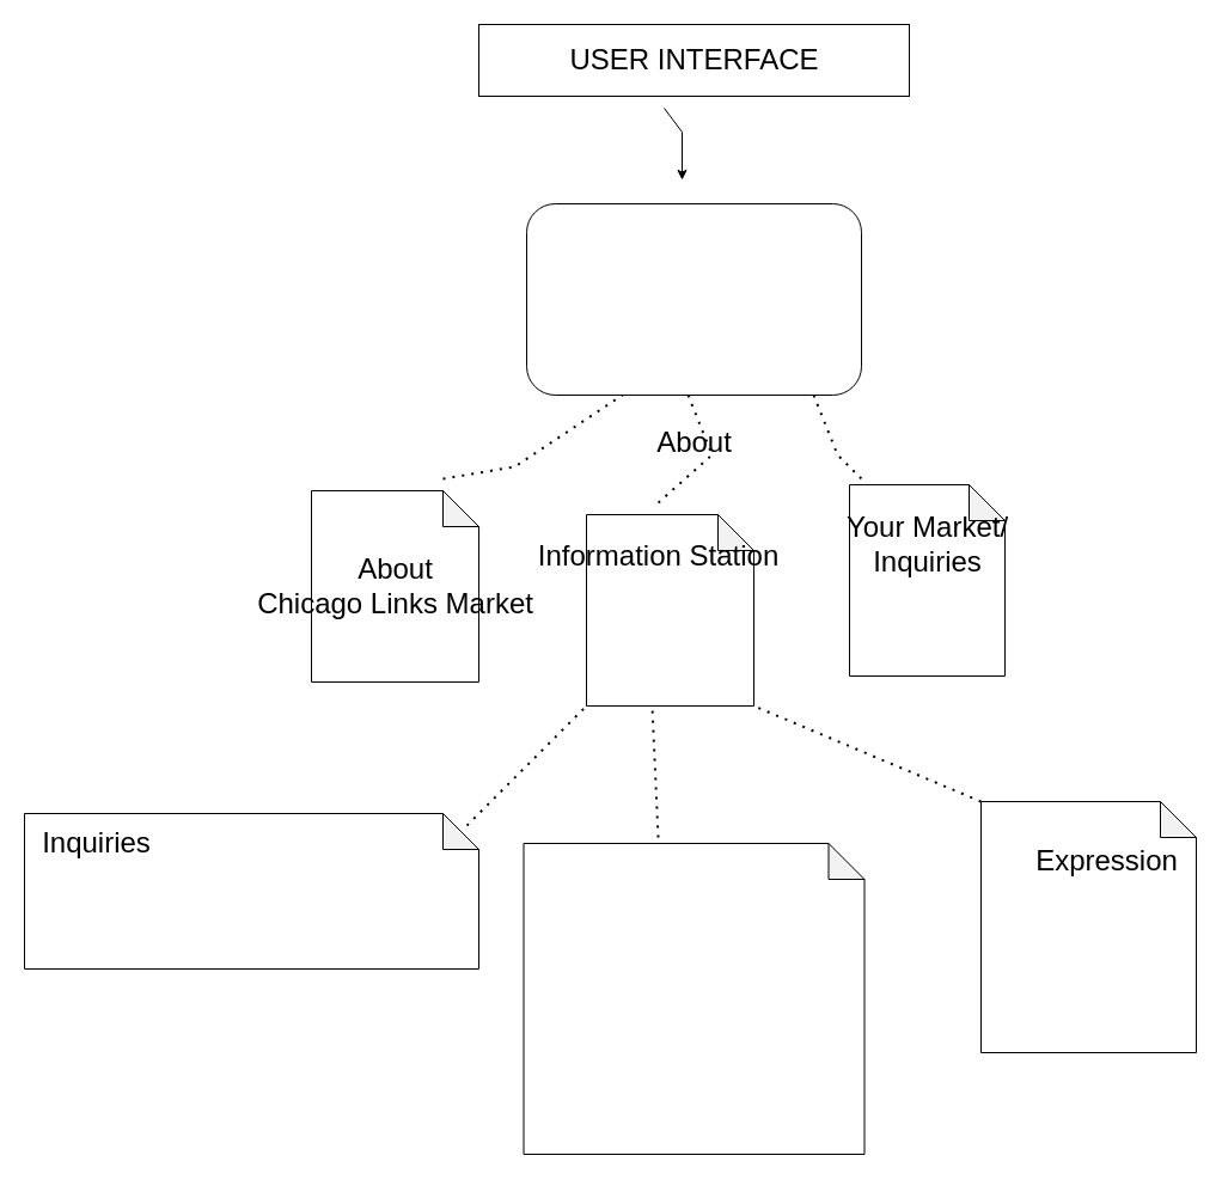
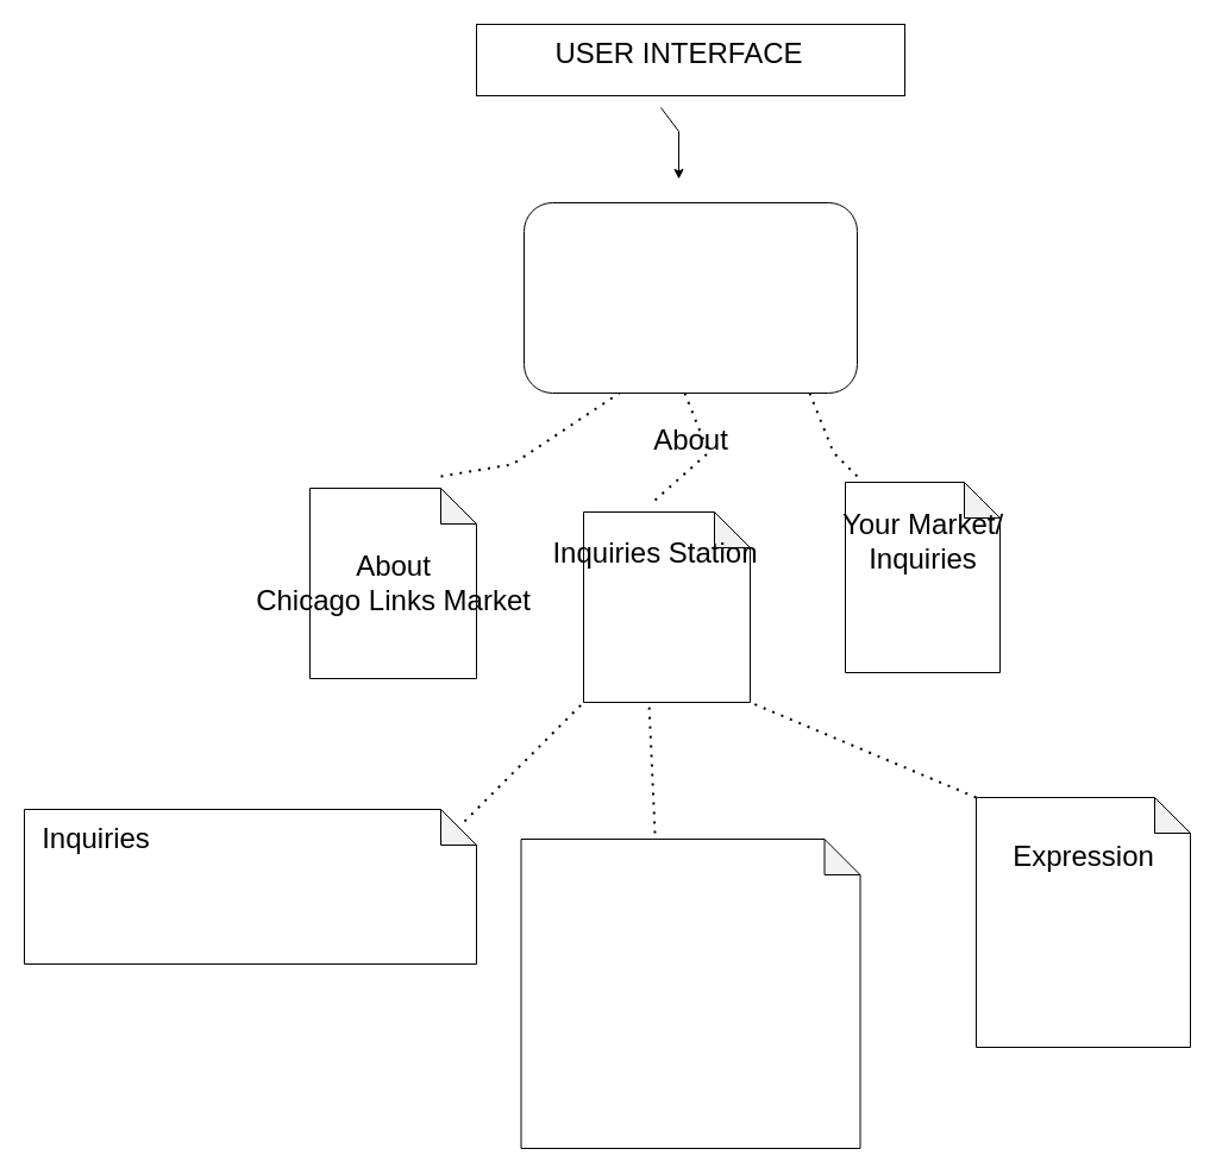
  <mxCell id="0" />
  <mxCell id="1" parent="0" />
  <mxCell id="2" value="" style="rounded=0;whiteSpace=wrap;html=1;" vertex="1" parent="1"><mxGeometry x="400" y="20" width="360" height="60" as="geometry" /></mxCell>
- <mxCell id="3" value="&lt;font style=&quot;font-size: 24px&quot;&gt;USER INTERFACE&lt;/font&gt;" style="text;html=1;resizable=0;autosize=1;align=center;verticalAlign=middle;points=[];fillColor=none;strokeColor=none;rounded=0;" vertex="1" parent="1"><mxGeometry x="470" y="40" width="220" height="20" as="geometry" /></mxCell>
+ <mxCell id="3" value="&lt;font style=&quot;font-size: 24px&quot;&gt;USER INTERFACE&lt;/font&gt;" style="text;html=1;resizable=0;autosize=1;align=center;verticalAlign=middle;points=[];fillColor=none;strokeColor=none;rounded=0;" vertex="1" parent="1"><mxGeometry x="460" y="35" width="220" height="20" as="geometry" /></mxCell>
  <mxCell id="4" value="" style="rounded=1;whiteSpace=wrap;html=1;fontSize=24;" vertex="1" parent="1"><mxGeometry x="440" y="170" width="280" height="160" as="geometry" /></mxCell>
  <mxCell id="5" value="" style="shape=note;whiteSpace=wrap;html=1;backgroundOutline=1;darkOpacity=0.05;fontSize=24;" vertex="1" parent="1"><mxGeometry x="260" y="410" width="140" height="160" as="geometry" /></mxCell>
  <mxCell id="6" value="About" style="text;html=1;resizable=0;autosize=1;align=center;verticalAlign=middle;points=[];fillColor=none;strokeColor=none;rounded=0;fontSize=24;" vertex="1" parent="1"><mxGeometry x="545" y="355" width="70" height="30" as="geometry" /></mxCell>
  <mxCell id="7" value="" style="endArrow=none;dashed=1;html=1;dashPattern=1 3;strokeWidth=2;rounded=0;fontSize=24;" edge="1" parent="1"><mxGeometry width="50" height="50" relative="1" as="geometry"><mxPoint x="370" y="400" as="sourcePoint" /><mxPoint x="520" y="330" as="targetPoint" /><Array as="points"><mxPoint x="430" y="390" /></Array></mxGeometry></mxCell>
  <mxCell id="8" value="" style="endArrow=none;dashed=1;html=1;dashPattern=1 3;strokeWidth=2;rounded=0;fontSize=24;" edge="1" parent="1"><mxGeometry width="50" height="50" relative="1" as="geometry"><mxPoint x="680" y="330" as="sourcePoint" /><mxPoint x="720" y="400" as="targetPoint" /><Array as="points"><mxPoint x="700" y="380" /></Array></mxGeometry></mxCell>
  <mxCell id="9" value="" style="shape=note;whiteSpace=wrap;html=1;backgroundOutline=1;darkOpacity=0.05;fontSize=24;" vertex="1" parent="1"><mxGeometry x="710" y="405" width="130" height="160" as="geometry" /></mxCell>
  <mxCell id="10" value="&lt;div&gt;About&lt;/div&gt;&lt;div&gt;Chicago Links Market&lt;/div&gt;" style="text;html=1;resizable=0;autosize=1;align=center;verticalAlign=middle;points=[];fillColor=none;strokeColor=none;rounded=0;fontSize=24;" vertex="1" parent="1"><mxGeometry x="200" y="460" width="260" height="60" as="geometry" /></mxCell>
  <mxCell id="11" value="&lt;div&gt;Your Market/&lt;/div&gt;&lt;div&gt;Inquiries&lt;br&gt;&lt;/div&gt;" style="text;html=1;resizable=0;autosize=1;align=center;verticalAlign=middle;points=[];fillColor=none;strokeColor=none;rounded=0;fontSize=24;" vertex="1" parent="1"><mxGeometry x="690" y="425" width="170" height="60" as="geometry" /></mxCell>
  <mxCell id="12" value="" style="endArrow=none;dashed=1;html=1;dashPattern=1 3;strokeWidth=2;rounded=0;fontSize=24;" edge="1" parent="1"><mxGeometry width="50" height="50" relative="1" as="geometry"><mxPoint x="575" y="330" as="sourcePoint" /><mxPoint x="550" y="420" as="targetPoint" /><Array as="points"><mxPoint x="595" y="380" /></Array></mxGeometry></mxCell>
  <mxCell id="13" value="" style="shape=note;whiteSpace=wrap;html=1;backgroundOutline=1;darkOpacity=0.05;fontSize=24;" vertex="1" parent="1"><mxGeometry x="490" y="430" width="140" height="160" as="geometry" /></mxCell>
- <mxCell id="14" value="Information Station" style="text;html=1;resizable=0;autosize=1;align=center;verticalAlign=middle;points=[];fillColor=none;strokeColor=none;rounded=0;fontSize=24;" vertex="1" parent="1"><mxGeometry x="440" y="450" width="220" height="30" as="geometry" /></mxCell>
+ <mxCell id="14" value="Inquiries Station" style="text;html=1;resizable=0;autosize=1;align=center;verticalAlign=middle;points=[];fillColor=none;strokeColor=none;rounded=0;fontSize=24;" vertex="1" parent="1"><mxGeometry x="440" y="450" width="220" height="30" as="geometry" /></mxCell>
  <mxCell id="15" value="" style="endArrow=classic;html=1;rounded=0;fontSize=24;" edge="1" parent="1"><mxGeometry width="50" height="50" relative="1" as="geometry"><mxPoint x="555" y="90" as="sourcePoint" /><mxPoint x="570" y="150" as="targetPoint" /><Array as="points"><mxPoint x="570" y="110" /></Array></mxGeometry></mxCell>
  <mxCell id="16" value="" style="endArrow=none;dashed=1;html=1;dashPattern=1 3;strokeWidth=2;rounded=0;fontSize=24;" edge="1" parent="1"><mxGeometry width="50" height="50" relative="1" as="geometry"><mxPoint x="390" y="690" as="sourcePoint" /><mxPoint x="490" y="590" as="targetPoint" /></mxGeometry></mxCell>
  <mxCell id="17" value="" style="shape=note;whiteSpace=wrap;html=1;backgroundOutline=1;darkOpacity=0.05;fontSize=24;" vertex="1" parent="1"><mxGeometry x="20" y="680" width="380" height="130" as="geometry" /></mxCell>
  <mxCell id="18" value="&lt;font style=&quot;font-size: 24px&quot;&gt;Inquiries&lt;/font&gt;" style="text;html=1;resizable=0;autosize=1;align=center;verticalAlign=middle;points=[];fillColor=none;strokeColor=none;rounded=0;fontSize=24;" vertex="1" parent="1"><mxGeometry x="20" y="690" width="120" height="30" as="geometry" /></mxCell>
  <mxCell id="19" value="" style="endArrow=none;dashed=1;html=1;dashPattern=1 3;strokeWidth=2;rounded=0;fontSize=24;" edge="1" parent="1"><mxGeometry width="50" height="50" relative="1" as="geometry"><mxPoint x="550" y="700" as="sourcePoint" /><mxPoint x="545" y="590" as="targetPoint" /></mxGeometry></mxCell>
  <mxCell id="20" value="" style="shape=note;whiteSpace=wrap;html=1;backgroundOutline=1;darkOpacity=0.05;fontSize=24;" vertex="1" parent="1"><mxGeometry x="437.5" y="705" width="285" height="260" as="geometry" /></mxCell>
  <mxCell id="21" value="" style="endArrow=none;dashed=1;html=1;dashPattern=1 3;strokeWidth=2;rounded=0;fontSize=24;entryX=1;entryY=1;entryDx=0;entryDy=0;entryPerimeter=0;" edge="1" parent="1" target="13"><mxGeometry width="50" height="50" relative="1" as="geometry"><mxPoint x="820" y="670" as="sourcePoint" /><mxPoint x="630" y="600" as="targetPoint" /></mxGeometry></mxCell>
  <mxCell id="22" value="" style="shape=note;whiteSpace=wrap;html=1;backgroundOutline=1;darkOpacity=0.05;fontSize=24;" vertex="1" parent="1"><mxGeometry x="820" y="670" width="180" height="210" as="geometry" /></mxCell>
- <mxCell id="23" value="Expression" style="text;html=1;resizable=0;autosize=1;align=center;verticalAlign=middle;points=[];fillColor=none;strokeColor=none;rounded=0;fontSize=24;" vertex="1" parent="1"><mxGeometry x="860" y="705" width="130" height="30" as="geometry" /></mxCell>
+ <mxCell id="23" value="Expression" style="text;html=1;resizable=0;autosize=1;align=center;verticalAlign=middle;points=[];fillColor=none;strokeColor=none;rounded=0;fontSize=24;" vertex="1" parent="1"><mxGeometry x="845" y="705" width="130" height="30" as="geometry" /></mxCell>
